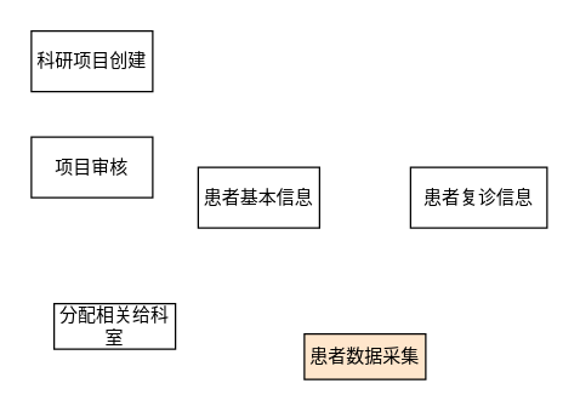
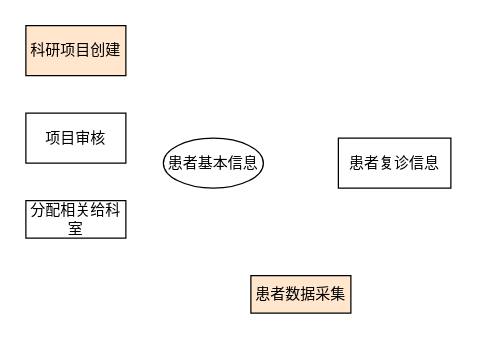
  <mxCell id="0" />
  <mxCell id="1" parent="0" />
  <mxCell id="2" value="患者数据采集" style="rounded=0;whiteSpace=wrap;html=1;fillColor=#ffe6cc;" vertex="1" parent="1"><mxGeometry x="200" y="220" width="80" height="30" as="geometry" /></mxCell>
  <mxCell id="3" value="患者复诊信息" style="rounded=0;whiteSpace=wrap;html=1;" vertex="1" parent="1"><mxGeometry x="270" y="110" width="90" height="40" as="geometry" /></mxCell>
- <mxCell id="4" value="患者基本信息" style="rounded=0;whiteSpace=wrap;html=1;" vertex="1" parent="1"><mxGeometry x="130" y="110" width="80" height="40" as="geometry" /></mxCell>
+ <mxCell id="4" value="患者基本信息" style="ellipse;whiteSpace=wrap;html=1;" vertex="1" parent="1"><mxGeometry x="130" y="110" width="80" height="40" as="geometry" /></mxCell>
  <mxCell id="5" value="项目审核" style="rounded=0;whiteSpace=wrap;html=1;" vertex="1" parent="1"><mxGeometry x="20" y="90" width="80" height="40" as="geometry" /></mxCell>
- <mxCell id="6" value="科研项目创建" style="rounded=0;whiteSpace=wrap;html=1;" vertex="1" parent="1"><mxGeometry x="20" y="20" width="80" height="40" as="geometry" /></mxCell>
- <mxCell id="7" value="分配相关给科室" style="rounded=0;whiteSpace=wrap;html=1;" vertex="1" parent="1"><mxGeometry x="35" y="200" width="80" height="30" as="geometry" /></mxCell>
+ <mxCell id="6" value="科研项目创建" style="rounded=0;whiteSpace=wrap;html=1;fillColor=#ffe6cc;" vertex="1" parent="1"><mxGeometry x="20" y="20" width="80" height="40" as="geometry" /></mxCell>
+ <mxCell id="7" value="分配相关给科室" style="rounded=0;whiteSpace=wrap;html=1;" vertex="1" parent="1"><mxGeometry x="20" y="160" width="80" height="30" as="geometry" /></mxCell>
